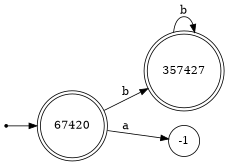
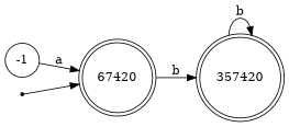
  digraph {
    rankdir=LR
    node [shape=doublecircle]
    67420
-   357420 [label=357427]
+   357420
    -1 [shape=circle]
    qi [shape=point]
    67420 -> 357420 [label=b]
-   67420 -> -1 [label=a]
+   -1 -> 67420 [label=a]
    357420 -> 357420 [label=b]
    qi -> 67420
  }
